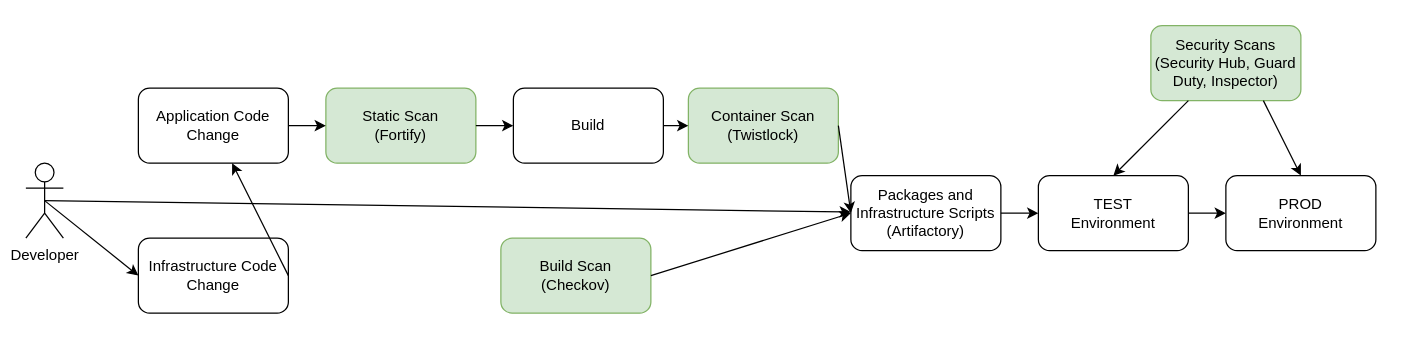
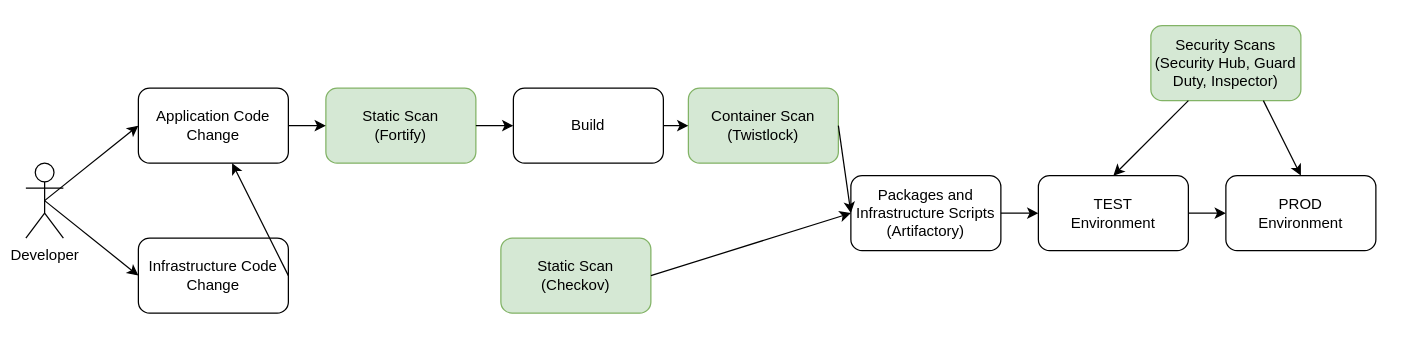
  <mxCell id="0" />
  <mxCell id="1" parent="0" />
  <mxCell id="2" value="Application Code&lt;br&gt;Change" style="rounded=1;whiteSpace=wrap;html=1;" vertex="1" parent="1"><mxGeometry x="110" y="70" width="120" height="60" as="geometry" /></mxCell>
  <mxCell id="3" value="Infrastructure Code&lt;br&gt;Change" style="rounded=1;whiteSpace=wrap;html=1;" vertex="1" parent="1"><mxGeometry x="110" y="190" width="120" height="60" as="geometry" /></mxCell>
- <mxCell id="4" style="rounded=0;orthogonalLoop=1;jettySize=auto;html=1;exitX=0.5;exitY=0.5;exitDx=0;exitDy=0;exitPerimeter=0;" edge="1" parent="1" source="5" target="14"><mxGeometry relative="1" as="geometry" /></mxCell>
+ <mxCell id="4" style="rounded=0;orthogonalLoop=1;jettySize=auto;html=1;exitX=0.5;exitY=0.5;exitDx=0;exitDy=0;exitPerimeter=0;entryX=0;entryY=0.5;entryDx=0;entryDy=0;" edge="1" parent="1" source="5" target="2"><mxGeometry relative="1" as="geometry" /></mxCell>
  <mxCell id="5" value="Developer" style="shape=umlActor;verticalLabelPosition=bottom;verticalAlign=top;html=1;outlineConnect=0;" vertex="1" parent="1"><mxGeometry x="20" y="130" width="30" height="60" as="geometry" /></mxCell>
  <mxCell id="6" value="" style="endArrow=classic;html=1;rounded=0;exitX=0.5;exitY=0.5;exitDx=0;exitDy=0;exitPerimeter=0;entryX=0;entryY=0.5;entryDx=0;entryDy=0;" edge="1" parent="1" source="5" target="3"><mxGeometry width="50" height="50" relative="1" as="geometry"><mxPoint x="340" y="440" as="sourcePoint" /><mxPoint x="390" y="390" as="targetPoint" /></mxGeometry></mxCell>
- <mxCell id="7" value="Build Scan&lt;br&gt;(Checkov)" style="rounded=1;whiteSpace=wrap;html=1;fillColor=#d5e8d4;strokeColor=#82b366;" vertex="1" parent="1"><mxGeometry x="400" y="190" width="120" height="60" as="geometry" /></mxCell>
+ <mxCell id="7" value="Static Scan&lt;br&gt;(Checkov)" style="rounded=1;whiteSpace=wrap;html=1;fillColor=#d5e8d4;strokeColor=#82b366;" vertex="1" parent="1"><mxGeometry x="400" y="190" width="120" height="60" as="geometry" /></mxCell>
  <mxCell id="8" value="" style="endArrow=classic;html=1;rounded=0;exitX=1;exitY=0.5;exitDx=0;exitDy=0;" edge="1" parent="1" source="3" target="2"><mxGeometry width="50" height="50" relative="1" as="geometry"><mxPoint x="340" y="440" as="sourcePoint" /><mxPoint x="390" y="390" as="targetPoint" /></mxGeometry></mxCell>
  <mxCell id="9" value="Static Scan&lt;br&gt;(Fortify)" style="rounded=1;whiteSpace=wrap;html=1;fillColor=#d5e8d4;strokeColor=#82b366;" vertex="1" parent="1"><mxGeometry x="260" y="70" width="120" height="60" as="geometry" /></mxCell>
  <mxCell id="10" value="Build" style="rounded=1;whiteSpace=wrap;html=1;" vertex="1" parent="1"><mxGeometry x="410" y="70" width="120" height="60" as="geometry" /></mxCell>
  <mxCell id="11" value="" style="endArrow=classic;html=1;rounded=0;exitX=1;exitY=0.5;exitDx=0;exitDy=0;entryX=0;entryY=0.5;entryDx=0;entryDy=0;" edge="1" parent="1" source="9" target="10"><mxGeometry width="50" height="50" relative="1" as="geometry"><mxPoint x="340" y="440" as="sourcePoint" /><mxPoint x="390" y="390" as="targetPoint" /></mxGeometry></mxCell>
  <mxCell id="12" value="" style="endArrow=classic;html=1;rounded=0;exitX=1;exitY=0.5;exitDx=0;exitDy=0;entryX=0;entryY=0.5;entryDx=0;entryDy=0;" edge="1" parent="1" source="2" target="9"><mxGeometry width="50" height="50" relative="1" as="geometry"><mxPoint x="240" y="95" as="sourcePoint" /><mxPoint x="280" y="70" as="targetPoint" /></mxGeometry></mxCell>
  <mxCell id="13" value="Container Scan&lt;br&gt;(Twistlock)" style="rounded=1;whiteSpace=wrap;html=1;fillColor=#d5e8d4;strokeColor=#82b366;" vertex="1" parent="1"><mxGeometry x="550" y="70" width="120" height="60" as="geometry" /></mxCell>
  <mxCell id="14" value="Packages and Infrastructure Scripts&lt;br&gt;(Artifactory)" style="rounded=1;whiteSpace=wrap;html=1;" vertex="1" parent="1"><mxGeometry x="680" y="140" width="120" height="60" as="geometry" /></mxCell>
  <mxCell id="15" value="TEST&lt;br&gt;Environment" style="rounded=1;whiteSpace=wrap;html=1;" vertex="1" parent="1"><mxGeometry x="830" y="140" width="120" height="60" as="geometry" /></mxCell>
  <mxCell id="16" value="PROD&lt;br&gt;Environment" style="rounded=1;whiteSpace=wrap;html=1;" vertex="1" parent="1"><mxGeometry x="980" y="140" width="120" height="60" as="geometry" /></mxCell>
  <mxCell id="17" value="" style="endArrow=classic;html=1;rounded=0;exitX=1;exitY=0.5;exitDx=0;exitDy=0;entryX=0;entryY=0.5;entryDx=0;entryDy=0;" edge="1" parent="1" source="10" target="13"><mxGeometry width="50" height="50" relative="1" as="geometry"><mxPoint x="780" y="510" as="sourcePoint" /><mxPoint x="830" y="460" as="targetPoint" /></mxGeometry></mxCell>
  <mxCell id="18" value="" style="endArrow=classic;html=1;rounded=0;exitX=1;exitY=0.5;exitDx=0;exitDy=0;entryX=0;entryY=0.5;entryDx=0;entryDy=0;" edge="1" parent="1" source="7" target="14"><mxGeometry width="50" height="50" relative="1" as="geometry"><mxPoint x="450" y="290" as="sourcePoint" /><mxPoint x="500" y="240" as="targetPoint" /></mxGeometry></mxCell>
  <mxCell id="19" value="" style="endArrow=classic;html=1;rounded=0;exitX=1;exitY=0.5;exitDx=0;exitDy=0;" edge="1" parent="1" source="13"><mxGeometry width="50" height="50" relative="1" as="geometry"><mxPoint x="660" y="320" as="sourcePoint" /><mxPoint x="680" y="170" as="targetPoint" /></mxGeometry></mxCell>
  <mxCell id="20" value="" style="endArrow=classic;html=1;rounded=0;exitX=1;exitY=0.5;exitDx=0;exitDy=0;entryX=0;entryY=0.5;entryDx=0;entryDy=0;" edge="1" parent="1" source="14" target="15"><mxGeometry width="50" height="50" relative="1" as="geometry"><mxPoint x="790" y="360" as="sourcePoint" /><mxPoint x="840" y="310" as="targetPoint" /></mxGeometry></mxCell>
  <mxCell id="21" value="" style="endArrow=classic;html=1;rounded=0;exitX=1;exitY=0.5;exitDx=0;exitDy=0;entryX=0;entryY=0.5;entryDx=0;entryDy=0;" edge="1" parent="1" source="15" target="16"><mxGeometry width="50" height="50" relative="1" as="geometry"><mxPoint x="990" y="300" as="sourcePoint" /><mxPoint x="1040" y="250" as="targetPoint" /></mxGeometry></mxCell>
  <mxCell id="22" value="Security Scans&lt;br&gt;(Security Hub, Guard Duty, Inspector)" style="rounded=1;whiteSpace=wrap;html=1;fillColor=#d5e8d4;strokeColor=#82b366;" vertex="1" parent="1"><mxGeometry x="920" y="20" width="120" height="60" as="geometry" /></mxCell>
  <mxCell id="23" value="" style="endArrow=classic;html=1;rounded=0;exitX=0.25;exitY=1;exitDx=0;exitDy=0;entryX=0.5;entryY=0;entryDx=0;entryDy=0;" edge="1" parent="1" source="22" target="15"><mxGeometry width="50" height="50" relative="1" as="geometry"><mxPoint x="1070" y="330" as="sourcePoint" /><mxPoint x="1120" y="280" as="targetPoint" /></mxGeometry></mxCell>
  <mxCell id="24" value="" style="endArrow=classic;html=1;rounded=0;exitX=0.75;exitY=1;exitDx=0;exitDy=0;entryX=0.5;entryY=0;entryDx=0;entryDy=0;" edge="1" parent="1" source="22" target="16"><mxGeometry width="50" height="50" relative="1" as="geometry"><mxPoint x="1130" y="140" as="sourcePoint" /><mxPoint x="1180" y="90" as="targetPoint" /></mxGeometry></mxCell>
